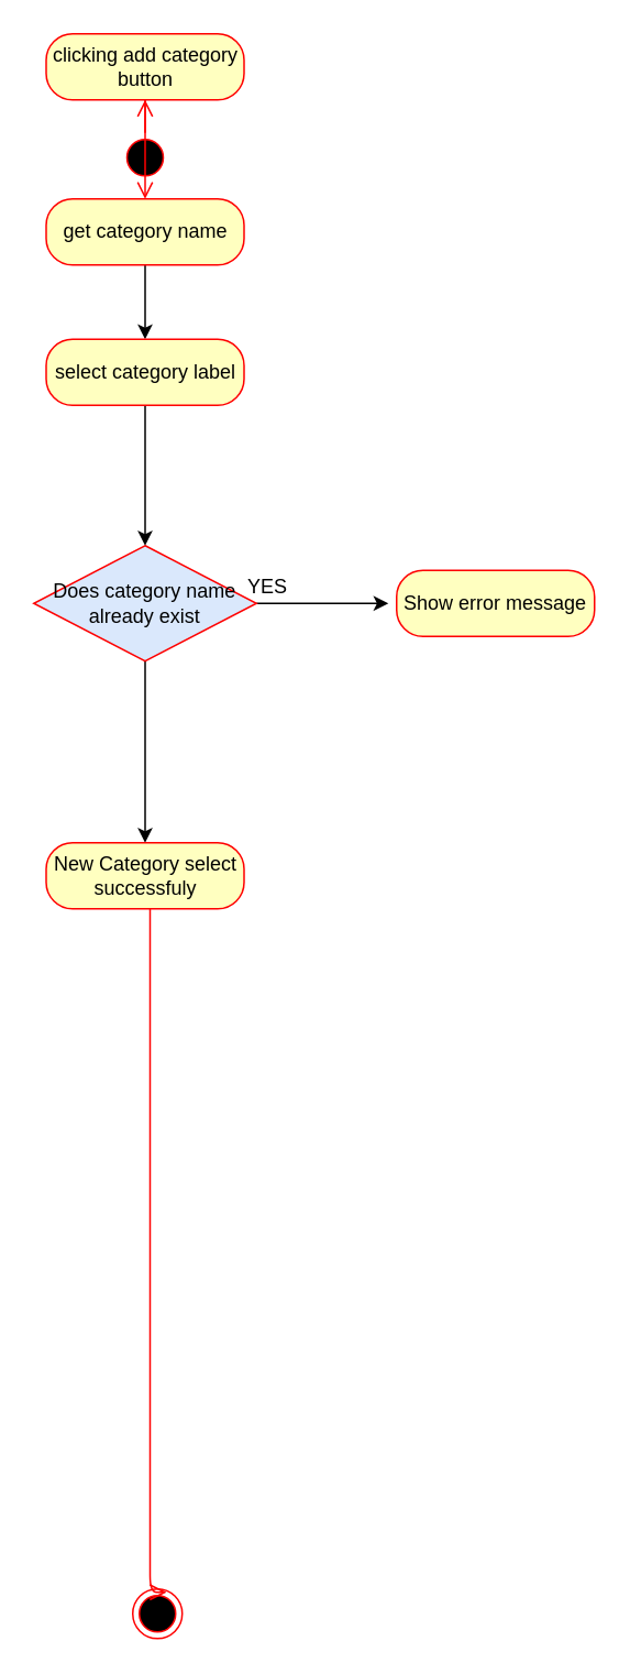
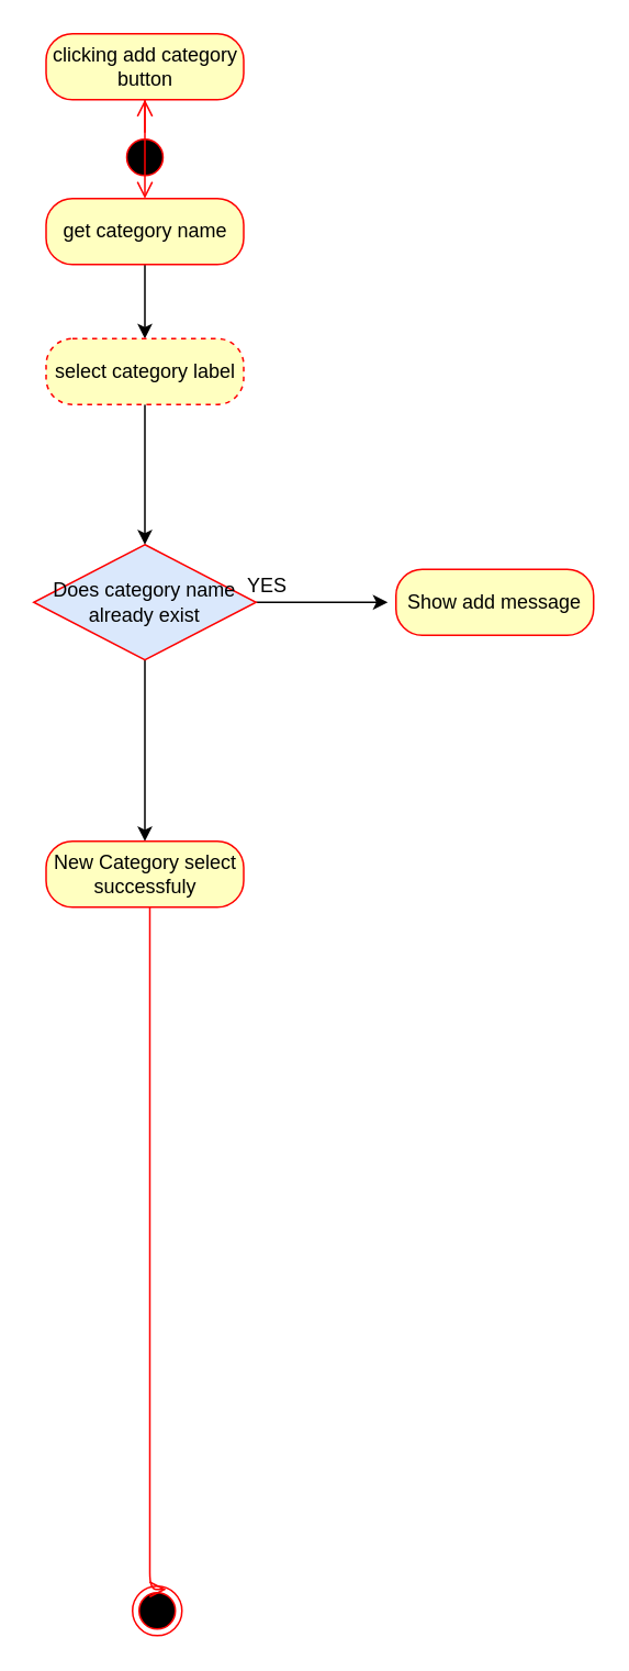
  <mxCell id="0" />
  <mxCell id="1" parent="0" />
  <mxCell id="2" value="" style="ellipse;html=1;shape=startState;fillColor=#000000;strokeColor=#ff0000;" parent="1" vertex="1"><mxGeometry x="72.5" y="80" width="30" height="30" as="geometry" /></mxCell>
  <mxCell id="3" value="" style="edgeStyle=orthogonalEdgeStyle;html=1;verticalAlign=bottom;endArrow=open;endSize=8;strokeColor=#ff0000;" parent="1" source="2" target="12" edge="1"><mxGeometry relative="1" as="geometry"><mxPoint x="87.5" y="170" as="targetPoint" /></mxGeometry></mxCell>
  <mxCell id="4" value="" style="ellipse;html=1;shape=endState;fillColor=#000000;strokeColor=#ff0000;" parent="1" vertex="1"><mxGeometry x="80" y="962" width="30" height="30" as="geometry" /></mxCell>
  <mxCell id="5" value="" style="edgeStyle=orthogonalEdgeStyle;rounded=0;orthogonalLoop=1;jettySize=auto;html=1;" edge="1" parent="1" source="6" target="11"><mxGeometry relative="1" as="geometry" /></mxCell>
  <mxCell id="6" value="get category name" style="rounded=1;whiteSpace=wrap;html=1;arcSize=40;fontColor=#000000;fillColor=#ffffc0;strokeColor=#ff0000;" parent="1" vertex="1"><mxGeometry x="27.5" y="120" width="120" height="40" as="geometry" /></mxCell>
  <mxCell id="7" value="" style="edgeStyle=orthogonalEdgeStyle;rounded=0;orthogonalLoop=1;jettySize=auto;html=1;entryX=0.5;entryY=0;entryDx=0;entryDy=0;" edge="1" parent="1" source="9" target="14"><mxGeometry relative="1" as="geometry"><mxPoint x="87.5" y="470" as="targetPoint" /></mxGeometry></mxCell>
  <mxCell id="8" value="" style="edgeStyle=orthogonalEdgeStyle;rounded=0;orthogonalLoop=1;jettySize=auto;html=1;" edge="1" parent="1" source="9"><mxGeometry relative="1" as="geometry"><mxPoint x="235" y="365" as="targetPoint" /></mxGeometry></mxCell>
  <mxCell id="9" value="Does category name already exist" style="rhombus;whiteSpace=wrap;html=1;fillColor=#dae8fc;strokeColor=#ff0000;" parent="1" vertex="1"><mxGeometry x="20" y="330" width="135" height="70" as="geometry" /></mxCell>
  <mxCell id="10" value="" style="edgeStyle=orthogonalEdgeStyle;rounded=0;orthogonalLoop=1;jettySize=auto;html=1;" edge="1" parent="1" source="11" target="9"><mxGeometry relative="1" as="geometry" /></mxCell>
- <mxCell id="11" value="select category label" style="rounded=1;whiteSpace=wrap;html=1;arcSize=40;fontColor=#000000;fillColor=#ffffc0;strokeColor=#ff0000;" parent="1" vertex="1"><mxGeometry x="27.5" y="205" width="120" height="40" as="geometry" /></mxCell>
+ <mxCell id="11" value="select category label" style="rounded=1;whiteSpace=wrap;html=1;arcSize=40;fontColor=#000000;fillColor=#ffffc0;strokeColor=#ff0000;dashed=1;" parent="1" vertex="1"><mxGeometry x="27.5" y="205" width="120" height="40" as="geometry" /></mxCell>
  <mxCell id="12" value="clicking add category button" style="rounded=1;whiteSpace=wrap;html=1;arcSize=40;fontColor=#000000;fillColor=#ffffc0;strokeColor=#ff0000;" parent="1" vertex="1"><mxGeometry x="27.5" y="20" width="120" height="40" as="geometry" /></mxCell>
  <mxCell id="13" value="" style="edgeStyle=orthogonalEdgeStyle;html=1;verticalAlign=bottom;endArrow=open;endSize=8;strokeColor=#ff0000;entryX=0.5;entryY=0;entryDx=0;entryDy=0;" parent="1" source="12" target="6" edge="1"><mxGeometry relative="1" as="geometry"><mxPoint x="-40" y="110" as="targetPoint" /></mxGeometry></mxCell>
  <mxCell id="14" value="New Category select successfuly" style="rounded=1;whiteSpace=wrap;html=1;arcSize=40;fontColor=#000000;fillColor=#ffffc0;strokeColor=#ff0000;" parent="1" vertex="1"><mxGeometry x="27.5" y="510" width="120" height="40" as="geometry" /></mxCell>
  <mxCell id="15" value="" style="edgeStyle=orthogonalEdgeStyle;html=1;verticalAlign=bottom;endArrow=open;endSize=8;strokeColor=#ff0000;entryX=1;entryY=0;entryDx=0;entryDy=0;" parent="1" source="14" edge="1"><mxGeometry relative="1" as="geometry"><mxPoint x="100.5" y="964" as="targetPoint" /><Array as="points"><mxPoint x="90.5" y="964" /></Array></mxGeometry></mxCell>
- <mxCell id="16" value="Show error message" style="rounded=1;whiteSpace=wrap;html=1;arcSize=40;fontColor=#000000;fillColor=#ffffc0;strokeColor=#ff0000;direction=west;" vertex="1" parent="1"><mxGeometry x="240" y="345" width="120" height="40" as="geometry" /></mxCell>
+ <mxCell id="16" value="Show add message" style="rounded=1;whiteSpace=wrap;html=1;arcSize=40;fontColor=#000000;fillColor=#ffffc0;strokeColor=#ff0000;direction=west;" vertex="1" parent="1"><mxGeometry x="240" y="345" width="120" height="40" as="geometry" /></mxCell>
  <mxCell id="17" value="YES" style="text;html=1;resizable=0;points=[];autosize=1;align=left;verticalAlign=top;spacingTop=-4;" vertex="1" parent="1"><mxGeometry x="147.5" y="345" width="40" height="20" as="geometry" /></mxCell>
